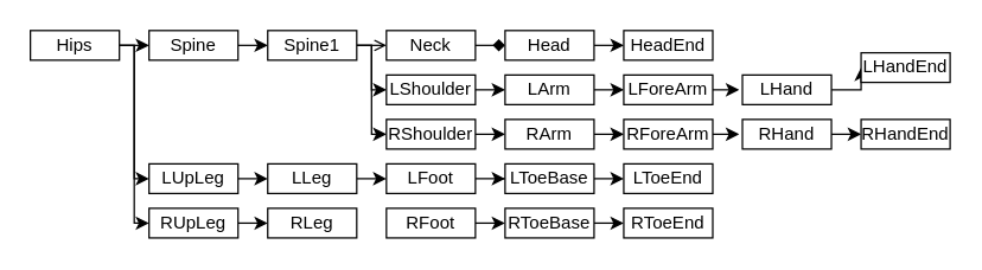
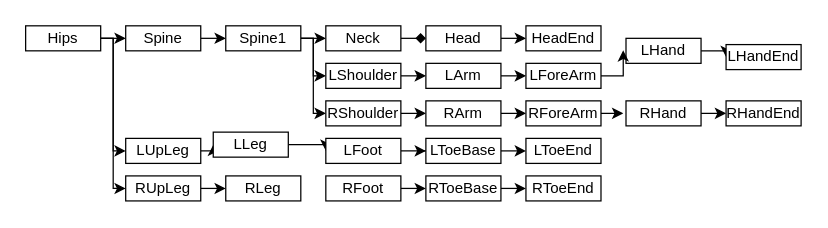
  <mxCell id="0" />
  <mxCell id="1" parent="0" />
  <mxCell id="2" style="edgeStyle=orthogonalEdgeStyle;rounded=0;orthogonalLoop=1;jettySize=auto;html=1;exitX=1;exitY=0.5;exitDx=0;exitDy=0;entryX=0;entryY=0.5;entryDx=0;entryDy=0;" edge="1" parent="1" source="5" target="7"><mxGeometry relative="1" as="geometry" /></mxCell>
  <mxCell id="3" style="edgeStyle=orthogonalEdgeStyle;rounded=0;orthogonalLoop=1;jettySize=auto;html=1;exitX=1;exitY=0.5;exitDx=0;exitDy=0;entryX=0;entryY=0.5;entryDx=0;entryDy=0;" edge="1" parent="1" source="5" target="36"><mxGeometry relative="1" as="geometry"><Array as="points"><mxPoint x="90" y="30" /><mxPoint x="90" y="120" /></Array></mxGeometry></mxCell>
  <mxCell id="4" style="edgeStyle=orthogonalEdgeStyle;rounded=0;orthogonalLoop=1;jettySize=auto;html=1;exitX=1;exitY=0.5;exitDx=0;exitDy=0;entryX=0;entryY=0.5;entryDx=0;entryDy=0;" edge="1" parent="1" source="5" target="45"><mxGeometry relative="1" as="geometry"><Array as="points"><mxPoint x="90" y="30" /><mxPoint x="90" y="150" /></Array></mxGeometry></mxCell>
  <mxCell id="5" value="&lt;div&gt;Hips&lt;/div&gt;" style="rounded=0;whiteSpace=wrap;html=1;" vertex="1" parent="1"><mxGeometry x="20" y="20" width="60" height="20" as="geometry" /></mxCell>
  <mxCell id="6" style="edgeStyle=orthogonalEdgeStyle;rounded=0;orthogonalLoop=1;jettySize=auto;html=1;exitX=1;exitY=0.5;exitDx=0;exitDy=0;entryX=0;entryY=0.5;entryDx=0;entryDy=0;" edge="1" parent="1" source="7" target="11"><mxGeometry relative="1" as="geometry" /></mxCell>
  <mxCell id="7" value="Spine" style="rounded=0;whiteSpace=wrap;html=1;" vertex="1" parent="1"><mxGeometry x="100" y="20" width="60" height="20" as="geometry" /></mxCell>
- <mxCell id="8" style="edgeStyle=orthogonalEdgeStyle;rounded=0;orthogonalLoop=1;jettySize=auto;html=1;exitX=1;exitY=0.5;exitDx=0;exitDy=0;entryX=0;entryY=0.5;entryDx=0;entryDy=0;endArrow=open;" edge="1" parent="1" source="11" target="13"><mxGeometry relative="1" as="geometry" /></mxCell>
+ <mxCell id="8" style="edgeStyle=orthogonalEdgeStyle;rounded=0;orthogonalLoop=1;jettySize=auto;html=1;exitX=1;exitY=0.5;exitDx=0;exitDy=0;entryX=0;entryY=0.5;entryDx=0;entryDy=0;" edge="1" parent="1" source="11" target="13"><mxGeometry relative="1" as="geometry" /></mxCell>
  <mxCell id="9" style="edgeStyle=orthogonalEdgeStyle;rounded=0;orthogonalLoop=1;jettySize=auto;html=1;exitX=1;exitY=0.5;exitDx=0;exitDy=0;entryX=0;entryY=0.5;entryDx=0;entryDy=0;" edge="1" parent="1" source="11" target="18"><mxGeometry relative="1" as="geometry"><Array as="points"><mxPoint x="250" y="30" /><mxPoint x="250" y="60" /></Array></mxGeometry></mxCell>
  <mxCell id="10" style="edgeStyle=orthogonalEdgeStyle;rounded=0;orthogonalLoop=1;jettySize=auto;html=1;exitX=1;exitY=0.5;exitDx=0;exitDy=0;entryX=0;entryY=0.5;entryDx=0;entryDy=0;" edge="1" parent="1" source="11" target="27"><mxGeometry relative="1" as="geometry"><Array as="points"><mxPoint x="250" y="30" /><mxPoint x="250" y="90" /></Array></mxGeometry></mxCell>
  <mxCell id="11" value="Spine1" style="rounded=0;whiteSpace=wrap;html=1;" vertex="1" parent="1"><mxGeometry x="180" y="20" width="60" height="20" as="geometry" /></mxCell>
  <mxCell id="12" style="edgeStyle=orthogonalEdgeStyle;rounded=0;orthogonalLoop=1;jettySize=auto;html=1;exitX=1;exitY=0.5;exitDx=0;exitDy=0;entryX=0;entryY=0.5;entryDx=0;entryDy=0;endArrow=diamond;" edge="1" parent="1" source="13" target="15"><mxGeometry relative="1" as="geometry" /></mxCell>
  <mxCell id="13" value="Neck" style="rounded=0;whiteSpace=wrap;html=1;" vertex="1" parent="1"><mxGeometry x="260" y="20" width="60" height="20" as="geometry" /></mxCell>
  <mxCell id="14" style="edgeStyle=orthogonalEdgeStyle;rounded=0;orthogonalLoop=1;jettySize=auto;html=1;exitX=1;exitY=0.5;exitDx=0;exitDy=0;entryX=0;entryY=0.5;entryDx=0;entryDy=0;" edge="1" parent="1" source="15" target="16"><mxGeometry relative="1" as="geometry" /></mxCell>
  <mxCell id="15" value="Head" style="rounded=0;whiteSpace=wrap;html=1;" vertex="1" parent="1"><mxGeometry x="340" y="20" width="60" height="20" as="geometry" /></mxCell>
  <mxCell id="16" value="HeadEnd" style="rounded=0;whiteSpace=wrap;html=1;" vertex="1" parent="1"><mxGeometry x="420" y="20" width="60" height="20" as="geometry" /></mxCell>
  <mxCell id="17" style="edgeStyle=orthogonalEdgeStyle;rounded=0;orthogonalLoop=1;jettySize=auto;html=1;exitX=1;exitY=0.5;exitDx=0;exitDy=0;entryX=0;entryY=0.5;entryDx=0;entryDy=0;" edge="1" parent="1" source="18" target="20"><mxGeometry relative="1" as="geometry" /></mxCell>
  <mxCell id="18" value="LShoulder" style="rounded=0;whiteSpace=wrap;html=1;" vertex="1" parent="1"><mxGeometry x="260" y="50" width="60" height="20" as="geometry" /></mxCell>
  <mxCell id="19" style="edgeStyle=orthogonalEdgeStyle;rounded=0;orthogonalLoop=1;jettySize=auto;html=1;exitX=1;exitY=0.5;exitDx=0;exitDy=0;entryX=0;entryY=0.5;entryDx=0;entryDy=0;" edge="1" parent="1" source="20" target="24"><mxGeometry relative="1" as="geometry" /></mxCell>
  <mxCell id="20" value="LArm" style="rounded=0;whiteSpace=wrap;html=1;" vertex="1" parent="1"><mxGeometry x="340" y="50" width="60" height="20" as="geometry" /></mxCell>
  <mxCell id="21" style="edgeStyle=orthogonalEdgeStyle;rounded=0;orthogonalLoop=1;jettySize=auto;html=1;exitX=1;exitY=0.5;exitDx=0;exitDy=0;entryX=0;entryY=0.5;entryDx=0;entryDy=0;" edge="1" parent="1" source="22" target="25"><mxGeometry relative="1" as="geometry" /></mxCell>
- <mxCell id="22" value="LHand" style="rounded=0;whiteSpace=wrap;html=1;" vertex="1" parent="1"><mxGeometry x="500" y="50" width="60" height="20" as="geometry" /></mxCell>
+ <mxCell id="22" value="LHand" style="rounded=0;whiteSpace=wrap;html=1;" vertex="1" parent="1"><mxGeometry x="500" y="30" width="60" height="20" as="geometry" /></mxCell>
  <mxCell id="23" style="edgeStyle=orthogonalEdgeStyle;rounded=0;orthogonalLoop=1;jettySize=auto;html=1;exitX=1;exitY=0.5;exitDx=0;exitDy=0;entryX=-0.037;entryY=0.48;entryDx=0;entryDy=0;entryPerimeter=0;" edge="1" parent="1" source="24" target="22"><mxGeometry relative="1" as="geometry" /></mxCell>
  <mxCell id="24" value="LForeArm" style="rounded=0;whiteSpace=wrap;html=1;" vertex="1" parent="1"><mxGeometry x="420" y="50" width="60" height="20" as="geometry" /></mxCell>
  <mxCell id="25" value="LHandEnd" style="rounded=0;whiteSpace=wrap;html=1;" vertex="1" parent="1"><mxGeometry x="580" y="35" width="60" height="20" as="geometry" /></mxCell>
  <mxCell id="26" style="edgeStyle=orthogonalEdgeStyle;rounded=0;orthogonalLoop=1;jettySize=auto;html=1;exitX=1;exitY=0.5;exitDx=0;exitDy=0;entryX=0;entryY=0.5;entryDx=0;entryDy=0;" edge="1" parent="1" source="27" target="29"><mxGeometry relative="1" as="geometry" /></mxCell>
  <mxCell id="27" value="RShoulder" style="rounded=0;whiteSpace=wrap;html=1;" vertex="1" parent="1"><mxGeometry x="260" y="80" width="60" height="20" as="geometry" /></mxCell>
  <mxCell id="28" style="edgeStyle=orthogonalEdgeStyle;rounded=0;orthogonalLoop=1;jettySize=auto;html=1;exitX=1;exitY=0.5;exitDx=0;exitDy=0;entryX=0;entryY=0.5;entryDx=0;entryDy=0;" edge="1" parent="1" source="29" target="33"><mxGeometry relative="1" as="geometry" /></mxCell>
  <mxCell id="29" value="RArm" style="rounded=0;whiteSpace=wrap;html=1;" vertex="1" parent="1"><mxGeometry x="340" y="80" width="60" height="20" as="geometry" /></mxCell>
  <mxCell id="30" style="edgeStyle=orthogonalEdgeStyle;rounded=0;orthogonalLoop=1;jettySize=auto;html=1;exitX=1;exitY=0.5;exitDx=0;exitDy=0;entryX=0;entryY=0.5;entryDx=0;entryDy=0;" edge="1" parent="1" source="31" target="34"><mxGeometry relative="1" as="geometry" /></mxCell>
  <mxCell id="31" value="RHand" style="rounded=0;whiteSpace=wrap;html=1;" vertex="1" parent="1"><mxGeometry x="500" y="80" width="60" height="20" as="geometry" /></mxCell>
  <mxCell id="32" style="edgeStyle=orthogonalEdgeStyle;rounded=0;orthogonalLoop=1;jettySize=auto;html=1;exitX=1;exitY=0.5;exitDx=0;exitDy=0;entryX=-0.037;entryY=0.48;entryDx=0;entryDy=0;entryPerimeter=0;" edge="1" parent="1" source="33" target="31"><mxGeometry relative="1" as="geometry" /></mxCell>
  <mxCell id="33" value="RForeArm" style="rounded=0;whiteSpace=wrap;html=1;" vertex="1" parent="1"><mxGeometry x="420" y="80" width="60" height="20" as="geometry" /></mxCell>
  <mxCell id="34" value="RHandEnd" style="rounded=0;whiteSpace=wrap;html=1;" vertex="1" parent="1"><mxGeometry x="580" y="80" width="60" height="20" as="geometry" /></mxCell>
  <mxCell id="35" style="edgeStyle=orthogonalEdgeStyle;rounded=0;orthogonalLoop=1;jettySize=auto;html=1;exitX=1;exitY=0.5;exitDx=0;exitDy=0;entryX=0;entryY=0.5;entryDx=0;entryDy=0;" edge="1" parent="1" source="36" target="38"><mxGeometry relative="1" as="geometry" /></mxCell>
  <mxCell id="36" value="LUpLeg" style="rounded=0;whiteSpace=wrap;html=1;" vertex="1" parent="1"><mxGeometry x="100" y="110" width="60" height="20" as="geometry" /></mxCell>
  <mxCell id="37" style="edgeStyle=orthogonalEdgeStyle;rounded=0;orthogonalLoop=1;jettySize=auto;html=1;exitX=1;exitY=0.5;exitDx=0;exitDy=0;entryX=0;entryY=0.5;entryDx=0;entryDy=0;" edge="1" parent="1" source="38" target="40"><mxGeometry relative="1" as="geometry" /></mxCell>
- <mxCell id="38" value="LLeg" style="rounded=0;whiteSpace=wrap;html=1;" vertex="1" parent="1"><mxGeometry x="180" y="110" width="60" height="20" as="geometry" /></mxCell>
+ <mxCell id="38" value="LLeg" style="rounded=0;whiteSpace=wrap;html=1;" vertex="1" parent="1"><mxGeometry x="170" y="105" width="60" height="20" as="geometry" /></mxCell>
  <mxCell id="39" style="edgeStyle=orthogonalEdgeStyle;rounded=0;orthogonalLoop=1;jettySize=auto;html=1;exitX=1;exitY=0.5;exitDx=0;exitDy=0;" edge="1" parent="1" source="40" target="42"><mxGeometry relative="1" as="geometry" /></mxCell>
  <mxCell id="40" value="LFoot" style="rounded=0;whiteSpace=wrap;html=1;" vertex="1" parent="1"><mxGeometry x="260" y="110" width="60" height="20" as="geometry" /></mxCell>
  <mxCell id="41" style="edgeStyle=orthogonalEdgeStyle;rounded=0;orthogonalLoop=1;jettySize=auto;html=1;exitX=1;exitY=0.5;exitDx=0;exitDy=0;entryX=0;entryY=0.5;entryDx=0;entryDy=0;" edge="1" parent="1" source="42" target="43"><mxGeometry relative="1" as="geometry" /></mxCell>
  <mxCell id="42" value="LToeBase" style="rounded=0;whiteSpace=wrap;html=1;" vertex="1" parent="1"><mxGeometry x="340" y="110" width="60" height="20" as="geometry" /></mxCell>
  <mxCell id="43" value="LToeEnd" style="rounded=0;whiteSpace=wrap;html=1;" vertex="1" parent="1"><mxGeometry x="420" y="110" width="60" height="20" as="geometry" /></mxCell>
  <mxCell id="44" style="edgeStyle=orthogonalEdgeStyle;rounded=0;orthogonalLoop=1;jettySize=auto;html=1;exitX=1;exitY=0.5;exitDx=0;exitDy=0;entryX=0;entryY=0.5;entryDx=0;entryDy=0;" edge="1" parent="1" source="45" target="46"><mxGeometry relative="1" as="geometry" /></mxCell>
  <mxCell id="45" value="RUpLeg" style="rounded=0;whiteSpace=wrap;html=1;" vertex="1" parent="1"><mxGeometry x="100" y="140" width="60" height="20" as="geometry" /></mxCell>
  <mxCell id="46" value="RLeg" style="rounded=0;whiteSpace=wrap;html=1;" vertex="1" parent="1"><mxGeometry x="180" y="140" width="60" height="20" as="geometry" /></mxCell>
  <mxCell id="47" style="edgeStyle=orthogonalEdgeStyle;rounded=0;orthogonalLoop=1;jettySize=auto;html=1;exitX=1;exitY=0.5;exitDx=0;exitDy=0;entryX=0;entryY=0.5;entryDx=0;entryDy=0;" edge="1" parent="1" source="48" target="50"><mxGeometry relative="1" as="geometry" /></mxCell>
  <mxCell id="48" value="RFoot" style="rounded=0;whiteSpace=wrap;html=1;" vertex="1" parent="1"><mxGeometry x="260" y="140" width="60" height="20" as="geometry" /></mxCell>
  <mxCell id="49" style="edgeStyle=orthogonalEdgeStyle;rounded=0;orthogonalLoop=1;jettySize=auto;html=1;exitX=1;exitY=0.5;exitDx=0;exitDy=0;entryX=0;entryY=0.5;entryDx=0;entryDy=0;" edge="1" parent="1" source="50" target="51"><mxGeometry relative="1" as="geometry" /></mxCell>
  <mxCell id="50" value="RToeBase" style="rounded=0;whiteSpace=wrap;html=1;" vertex="1" parent="1"><mxGeometry x="340" y="140" width="60" height="20" as="geometry" /></mxCell>
  <mxCell id="51" value="RToeEnd" style="rounded=0;whiteSpace=wrap;html=1;" vertex="1" parent="1"><mxGeometry x="420" y="140" width="60" height="20" as="geometry" /></mxCell>
